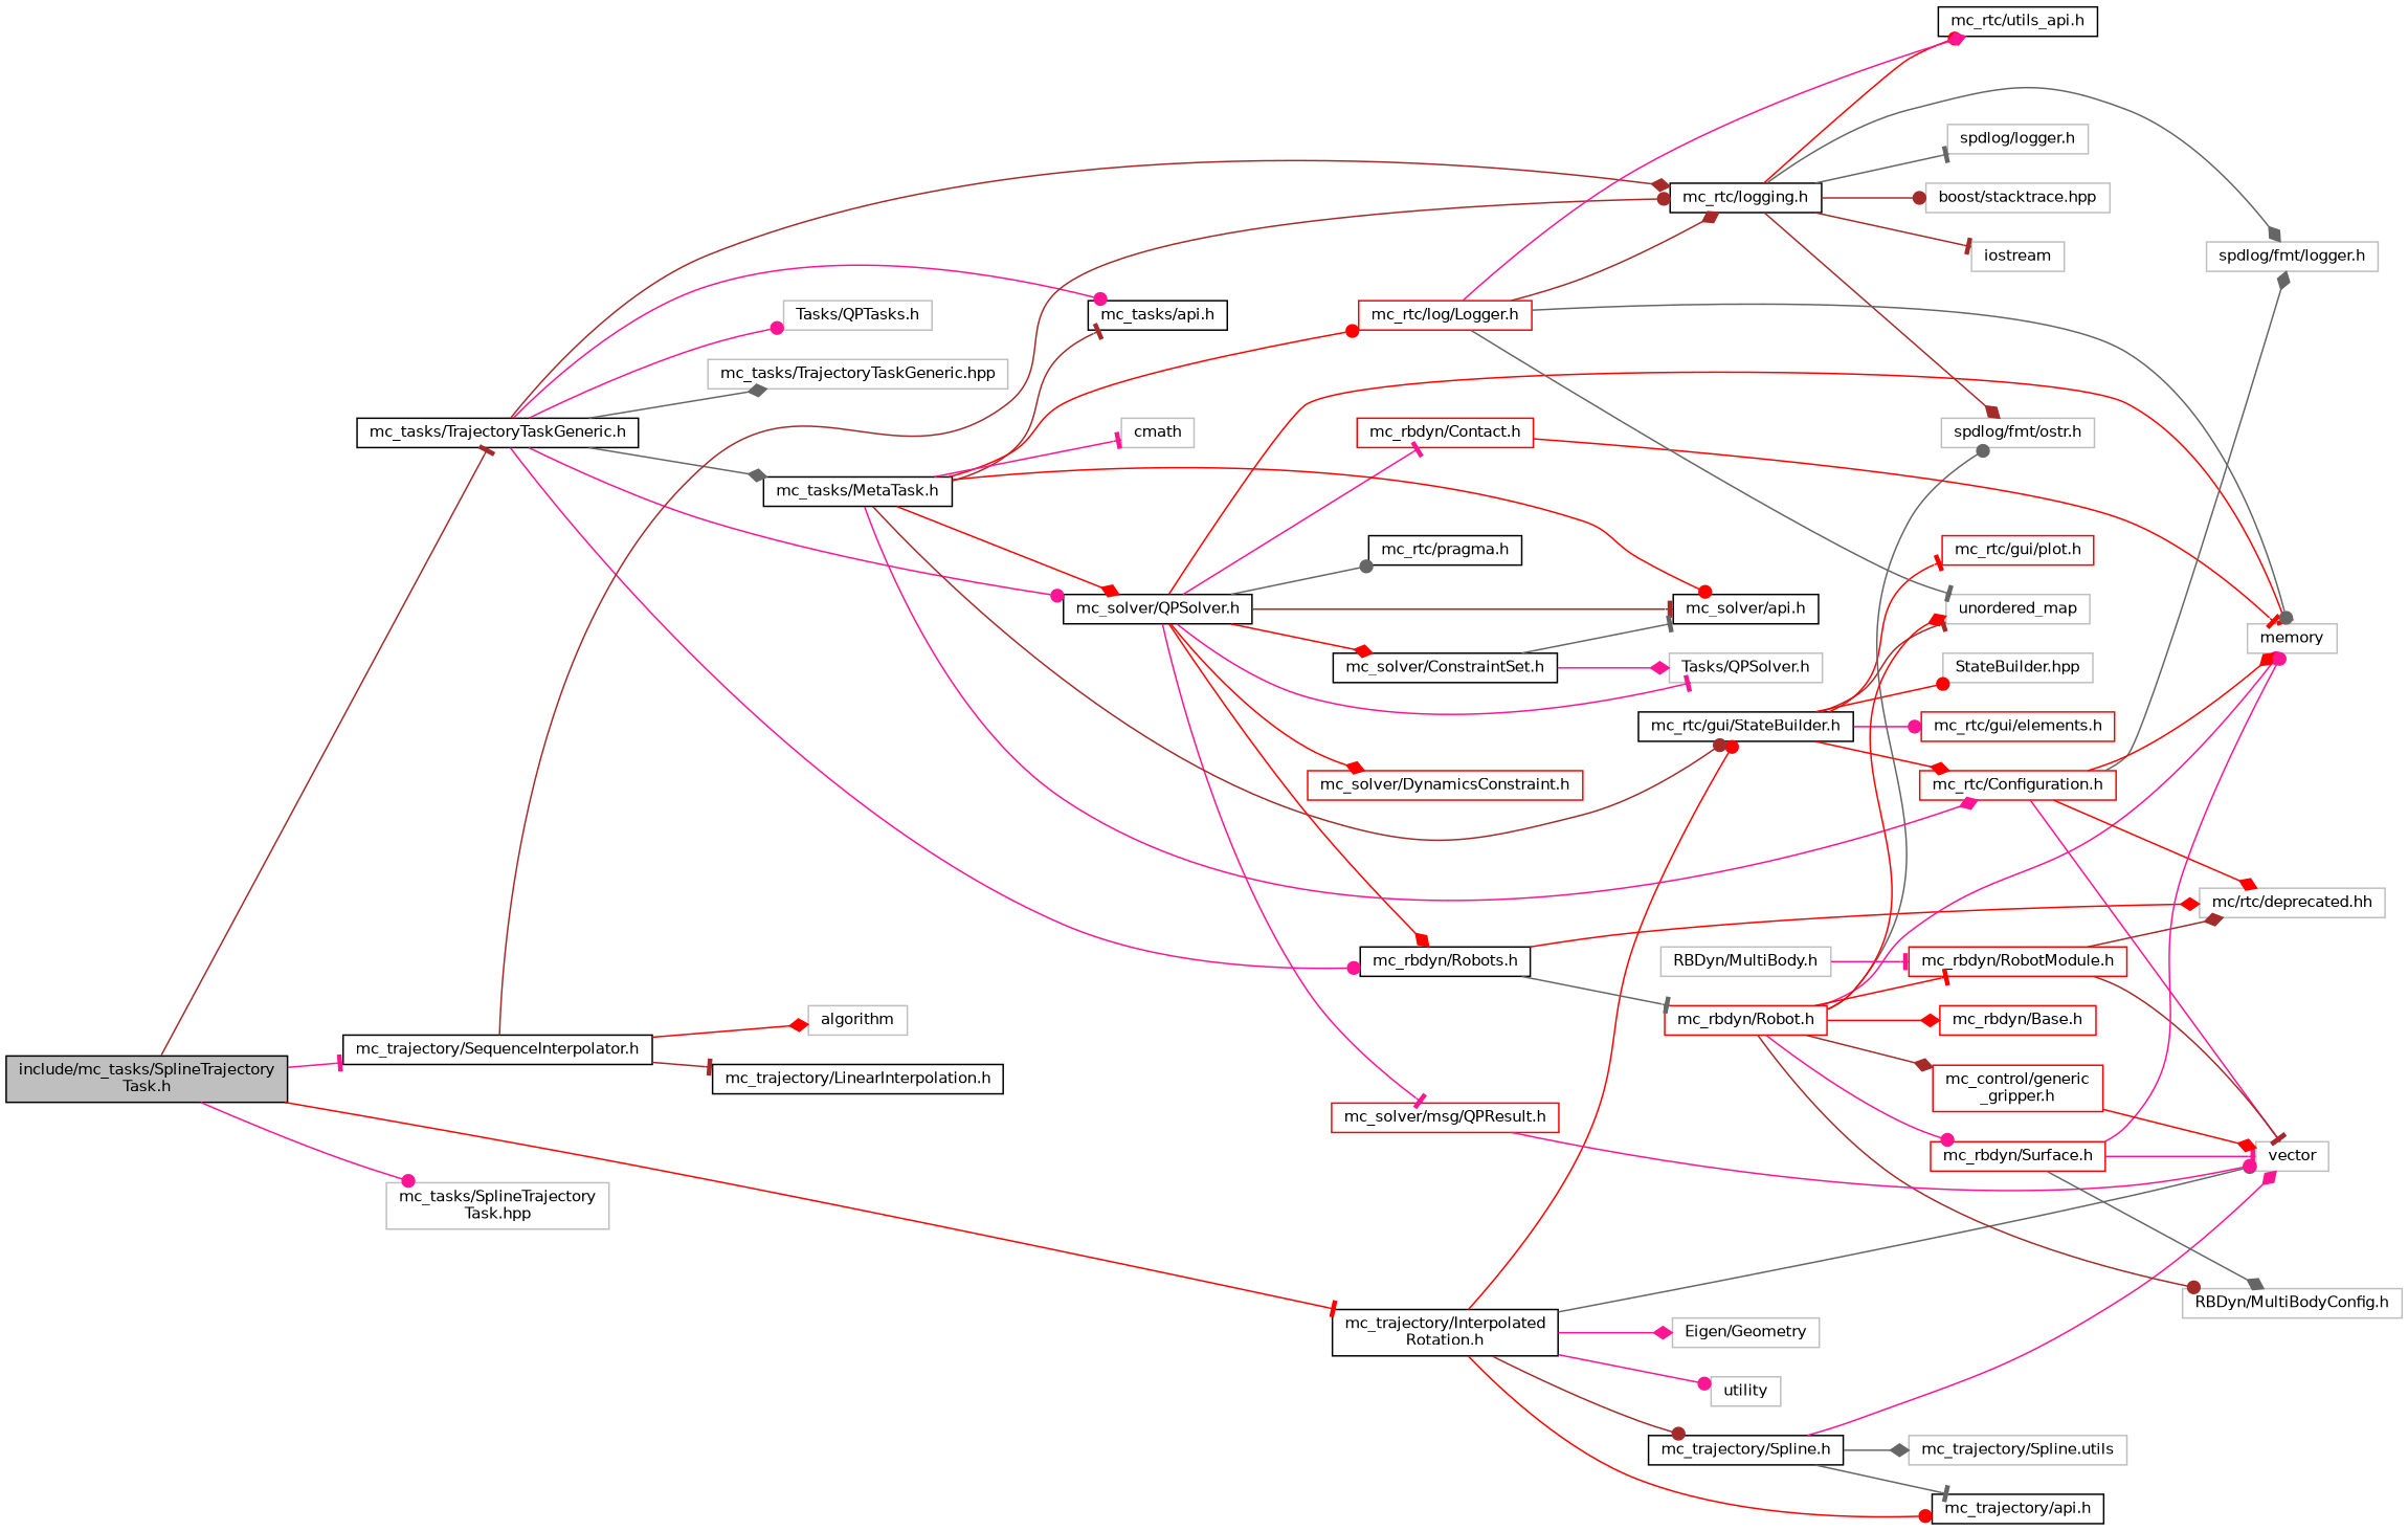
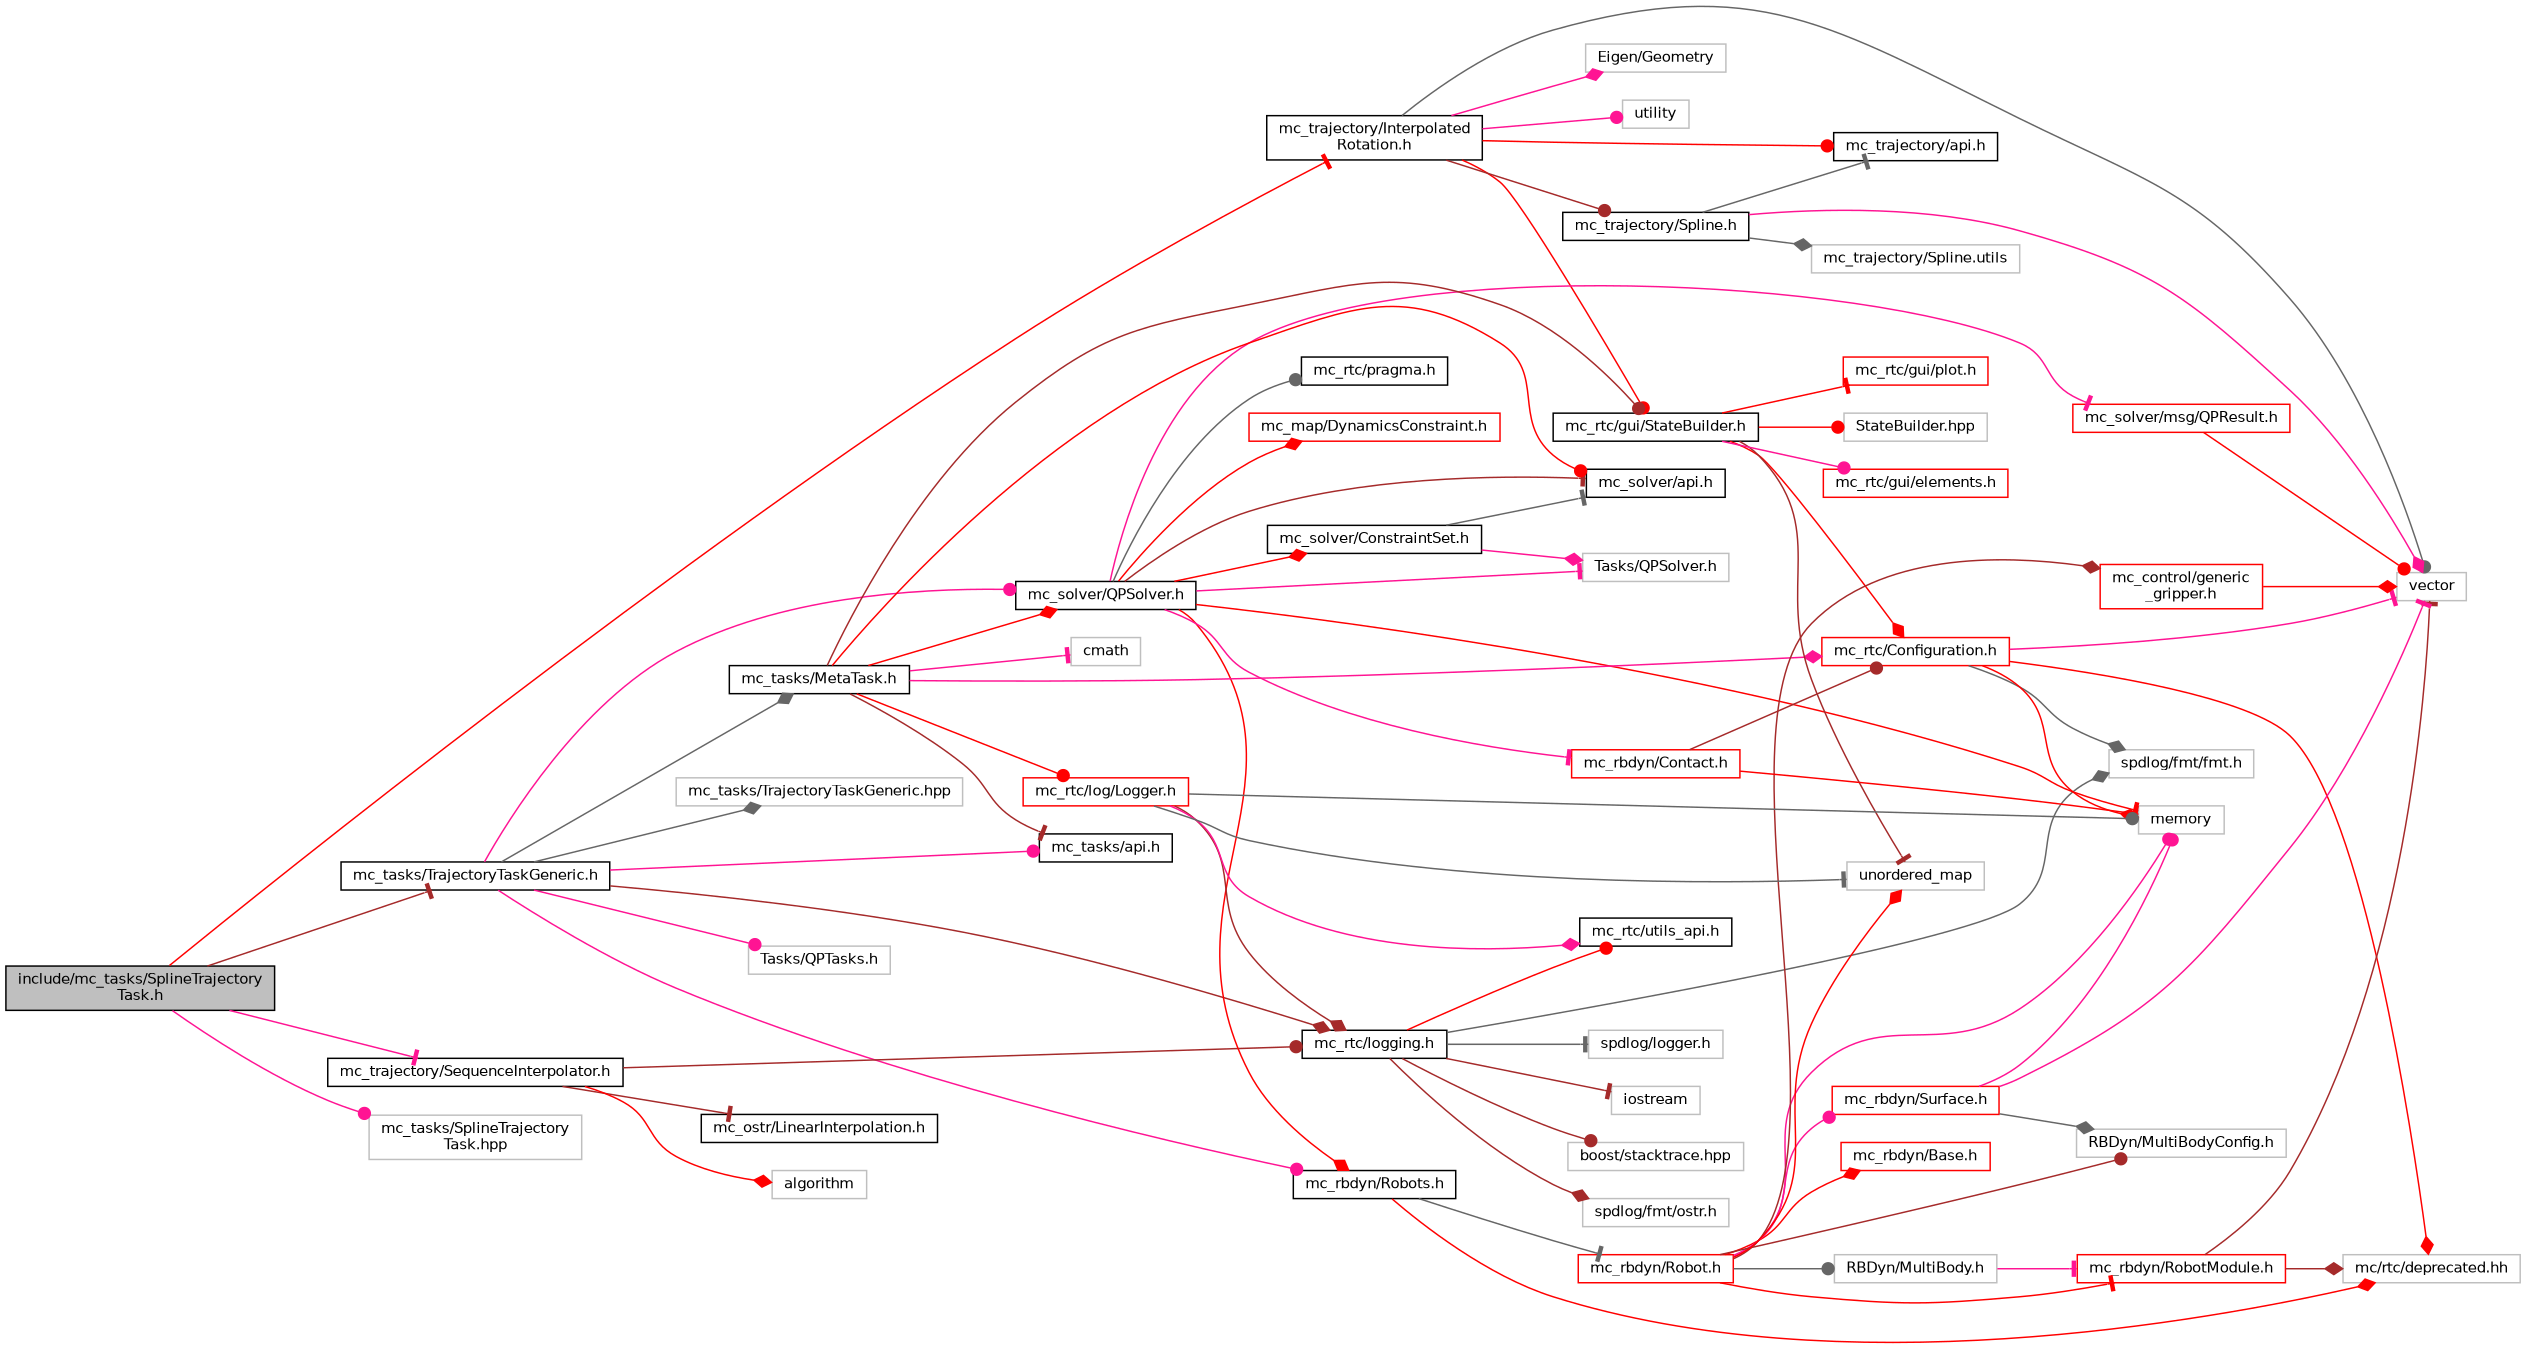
  digraph {
    rankdir=LR
    node [color=grey75 fillcolor=white fontname=Helvetica fontsize=10 shape=record style=filled]
    edge [arrowhead=diamond color=red fontname=Helvetica fontsize=10 labelfontname=Helvetica labelfontsize=10 style=solid]
    n1 [color=black fillcolor=grey75 fontcolor=black height=0.2 label="include/mc_tasks/SplineTrajectory\lTask.h" width=0.4]
    n2 [color=black height=0.2 label="mc_tasks/TrajectoryTaskGeneric.h" width=0.4]
    n3 [color=black height=0.2 label="mc_trajectory/Interpolated\lRotation.h" width=0.4]
    n4 [color=black height=0.2 label="mc_trajectory/SequenceInterpolator.h" width=0.4]
    n5 [height=0.2 label="mc_tasks/SplineTrajectory\lTask.hpp" width=0.4]
    n6 [color=black height=0.2 label="mc_rbdyn/Robots.h" width=0.4]
    n7 [color=black height=0.2 label="mc_rtc/logging.h" width=0.4]
    n8 [color=black height=0.2 label="mc_solver/QPSolver.h" width=0.4]
    n9 [color=black height=0.2 label="mc_tasks/MetaTask.h" width=0.4]
    n10 [color=black height=0.2 label="mc_tasks/api.h" width=0.4]
    n11 [height=0.2 label="Tasks/QPTasks.h" width=0.4]
    n12 [height=0.2 label="mc_tasks/TrajectoryTaskGeneric.hpp" width=0.4]
    n13 [height=0.2 label=vector width=0.4]
    n14 [color=black height=0.2 label="mc_rtc/gui/StateBuilder.h" width=0.4]
    n15 [color=black height=0.2 label="mc_trajectory/Spline.h" width=0.4]
    n16 [color=black height=0.2 label="mc_trajectory/api.h" width=0.4]
    n17 [height=0.2 label="Eigen/Geometry" width=0.4]
    n18 [height=0.2 label=utility width=0.4]
-   n19 [color=black height=0.2 label="mc_trajectory/LinearInterpolation.h" width=0.4]
+   n19 [color=black height=0.2 label="mc_ostr/LinearInterpolation.h" width=0.4]
    n20 [height=0.2 label=algorithm width=0.4]
    n21 [color=red height=0.2 label="mc_rbdyn/Robot.h" width=0.4]
    n22 [height=0.2 label="mc/rtc/deprecated.hh" width=0.4]
    n23 [color=black height=0.2 label="mc_rtc/utils_api.h" width=0.4]
    n24 [height=0.2 label=iostream width=0.4]
-   n25 [height=0.2 label="spdlog/fmt/logger.h" width=0.4]
+   n25 [height=0.2 label="spdlog/fmt/fmt.h" width=0.4]
    n26 [height=0.2 label="spdlog/fmt/ostr.h" width=0.4]
    n27 [height=0.2 label="spdlog/logger.h" width=0.4]
    n28 [height=0.2 label="boost/stacktrace.hpp" width=0.4]
    n29 [height=0.2 label=memory width=0.4]
    n30 [color=red height=0.2 label="mc_rbdyn/Contact.h" width=0.4]
    n31 [color=black height=0.2 label="mc_rtc/pragma.h" width=0.4]
    n32 [color=black height=0.2 label="mc_solver/ConstraintSet.h" width=0.4]
    n33 [color=black height=0.2 label="mc_solver/api.h" width=0.4]
    n34 [height=0.2 label="Tasks/QPSolver.h" width=0.4]
-   n35 [color=red height=0.2 label="mc_solver/DynamicsConstraint.h" width=0.4]
+   n35 [color=red height=0.2 label="mc_map/DynamicsConstraint.h" width=0.4]
    n36 [color=red height=0.2 label="mc_solver/msg/QPResult.h" width=0.4]
    n37 [color=red height=0.2 label="mc_rtc/Configuration.h" width=0.4]
    n38 [color=red height=0.2 label="mc_rtc/log/Logger.h" width=0.4]
    n39 [height=0.2 label=cmath width=0.4]
    n40 [color=red height=0.2 label="mc_rbdyn/Base.h" width=0.4]
    n41 [color=red height=0.2 label="mc_rbdyn/RobotModule.h" width=0.4]
    n42 [color=red height=0.2 label="mc_rbdyn/Surface.h" width=0.4]
    n43 [height=0.2 label="RBDyn/MultiBodyConfig.h" width=0.4]
    n44 [color=red height=0.2 label="mc_control/generic\l_gripper.h" width=0.4]
    n45 [height=0.2 label="RBDyn/MultiBody.h" width=0.4]
    n46 [height=0.2 label=unordered_map width=0.4]
    n47 [color=red height=0.2 label="mc_rtc/gui/elements.h" width=0.4]
    n48 [color=red height=0.2 label="mc_rtc/gui/plot.h" width=0.4]
    n49 [height=0.2 label="StateBuilder.hpp" width=0.4]
    n50 [height=0.2 label="mc_trajectory/Spline.utils" width=0.4]
    n1 -> n2 [arrowhead=tee color=brown]
    n1 -> n3 [arrowhead=tee]
    n1 -> n4 [arrowhead=tee color=deeppink]
    n1 -> n5 [arrowhead=dot color=deeppink]
    n2 -> n6 [arrowhead=dot color=deeppink]
    n2 -> n7 [color=brown]
    n2 -> n8 [arrowhead=dot color=deeppink]
    n2 -> n9 [color=gray40]
    n2 -> n10 [arrowhead=dot color=deeppink]
    n2 -> n11 [arrowhead=dot color=deeppink]
    n2 -> n12 [color=gray40]
    n3 -> n13 [arrowhead=dot color=gray40]
    n3 -> n14 [arrowhead=dot]
    n3 -> n15 [arrowhead=dot color=brown]
    n3 -> n16 [arrowhead=dot]
    n3 -> n17 [color=deeppink]
    n3 -> n18 [arrowhead=dot color=deeppink]
    n4 -> n7 [arrowhead=dot color=brown]
    n4 -> n19 [arrowhead=tee color=brown]
    n4 -> n20
    n6 -> n21 [arrowhead=tee color=gray40]
    n6 -> n22
    n7 -> n23 [arrowhead=dot]
    n7 -> n24 [arrowhead=tee color=brown]
    n7 -> n25 [color=gray40]
    n7 -> n26 [color=brown]
    n7 -> n27 [arrowhead=tee color=gray40]
    n7 -> n28 [arrowhead=dot color=brown]
    n8 -> n6
    n8 -> n29 [arrowhead=tee]
    n8 -> n30 [arrowhead=tee color=deeppink]
    n8 -> n31 [arrowhead=dot color=gray40]
    n8 -> n32
    n8 -> n33 [arrowhead=tee color=brown]
    n8 -> n34 [arrowhead=tee color=deeppink]
    n8 -> n35
    n8 -> n36 [arrowhead=tee color=deeppink]
    n9 -> n8
    n9 -> n10 [arrowhead=tee color=brown]
    n9 -> n14 [arrowhead=dot color=brown]
    n9 -> n33 [arrowhead=dot]
    n9 -> n37 [color=deeppink]
    n9 -> n38 [arrowhead=dot]
    n9 -> n39 [arrowhead=tee color=deeppink]
    n14 -> n37
    n14 -> n46 [arrowhead=tee color=brown]
    n14 -> n47 [arrowhead=dot color=deeppink]
    n14 -> n48 [arrowhead=tee]
    n14 -> n49 [arrowhead=dot]
    n15 -> n13 [color=deeppink]
    n15 -> n16 [arrowhead=tee color=gray40]
    n15 -> n50 [color=gray40]
    n21 -> n29 [arrowhead=dot color=deeppink]
    n21 -> n40
    n21 -> n41 [arrowhead=tee]
    n21 -> n42 [arrowhead=dot color=deeppink]
    n21 -> n43 [arrowhead=dot color=brown]
    n21 -> n44 [color=brown]
-   n21 -> n26 [arrowhead=dot color=gray40]
+   n21 -> n45 [arrowhead=dot color=gray40]
    n21 -> n46
    n30 -> n29 [arrowhead=tee]
+   n30 -> n37 [arrowhead=dot color=brown]
    n32 -> n33 [arrowhead=tee color=gray40]
    n32 -> n34 [color=deeppink]
-   n36 -> n13 [arrowhead=dot color=deeppink]
+   n36 -> n13 [arrowhead=dot]
    n37 -> n13 [arrowhead=tee color=deeppink]
    n37 -> n22
    n37 -> n25 [color=gray40]
    n37 -> n29
    n38 -> n7 [color=brown]
    n38 -> n23 [color=deeppink]
    n38 -> n29 [arrowhead=dot color=gray40]
    n38 -> n46 [arrowhead=tee color=gray40]
    n41 -> n13 [arrowhead=tee color=brown]
    n41 -> n22 [color=brown]
    n42 -> n13 [arrowhead=tee color=deeppink]
    n42 -> n29 [arrowhead=dot color=deeppink]
    n42 -> n43 [color=gray40]
    n44 -> n13
    n45 -> n41 [arrowhead=tee color=deeppink]
  }
